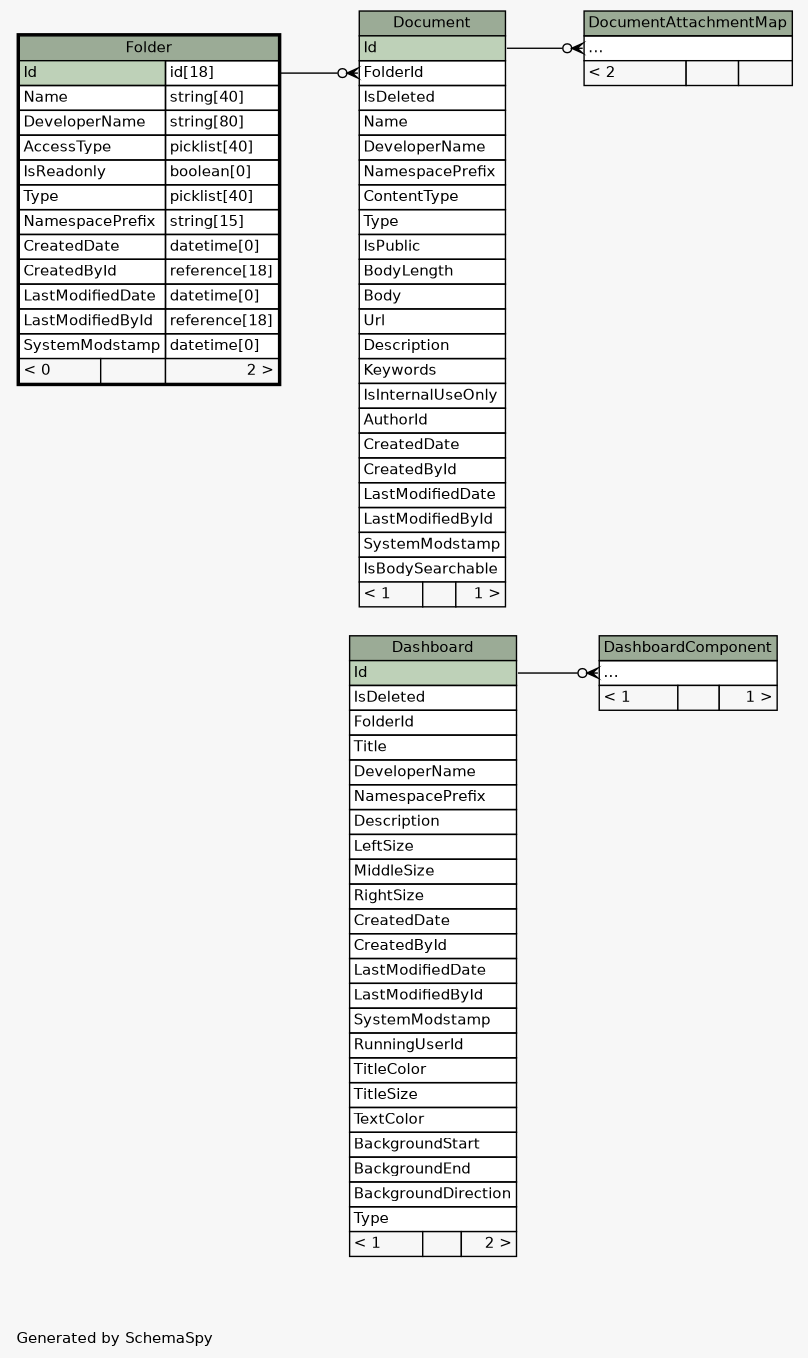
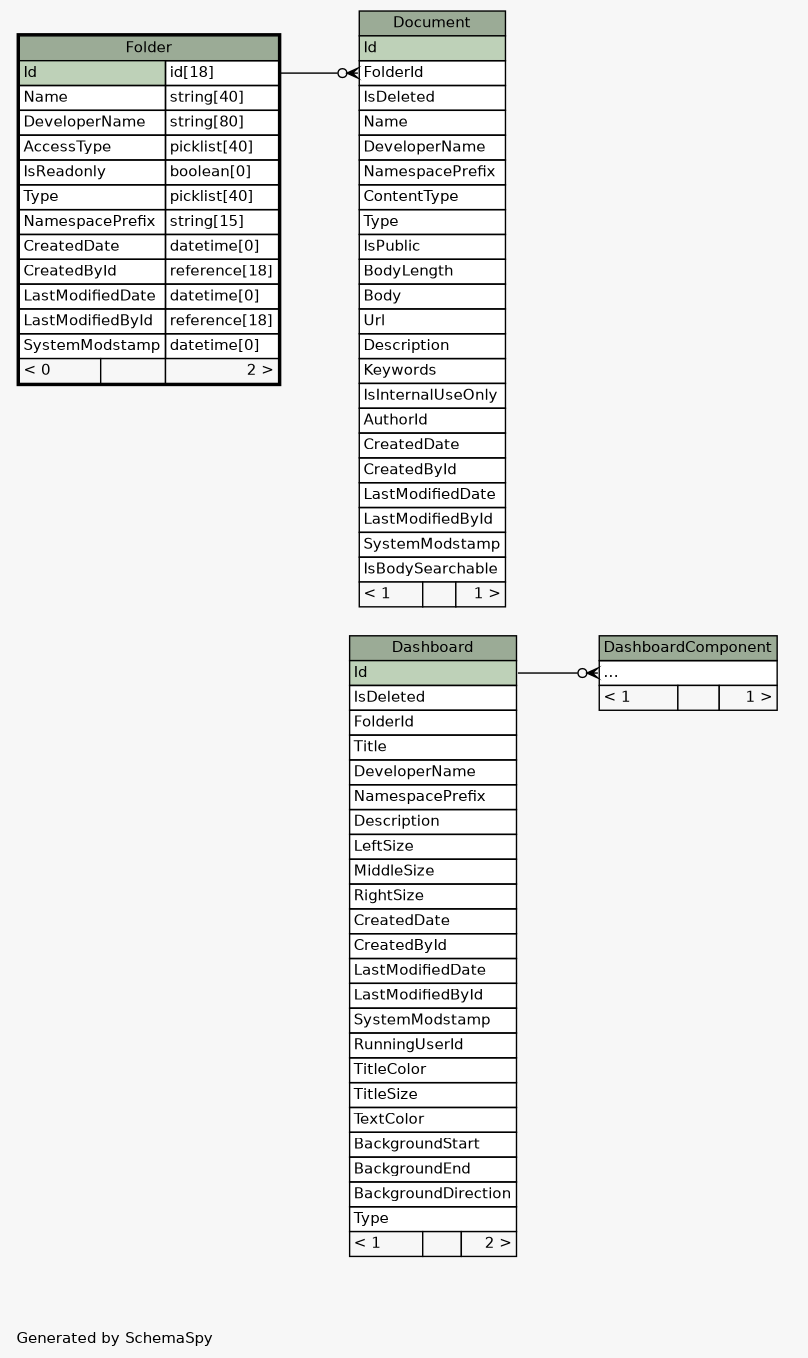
  digraph {
    bgcolor="#f7f7f7"
    fontname=Helvetica
    fontsize=11
    label="\nGenerated by SchemaSpy"
    labeljust=l
    nodesep=0.18
    rankdir=RL
    ranksep=0.46
    node [fontname=Helvetica fontsize=11 shape=plaintext]
    edge [arrowhead=none arrowsize=0.8 arrowtail=crowodot dir=back headport="Id:e" tailport="elipses:w"]
    n1 [label=<     <TABLE BORDER="0" CELLBORDER="1" CELLSPACING="0" BGCOLOR="#ffffff">       <TR><TD COLSPAN="3" BGCOLOR="#9bab96" ALIGN="CENTER">Dashboard</TD></TR>       <TR><TD PORT="Id" COLSPAN="3" BGCOLOR="#bed1b8" ALIGN="LEFT">Id</TD></TR>       <TR><TD PORT="IsDeleted" COLSPAN="3" ALIGN="LEFT">IsDeleted</TD></TR>       <TR><TD PORT="FolderId" COLSPAN="3" ALIGN="LEFT">FolderId</TD></TR>       <TR><TD PORT="Title" COLSPAN="3" ALIGN="LEFT">Title</TD></TR>       <TR><TD PORT="DeveloperName" COLSPAN="3" ALIGN="LEFT">DeveloperName</TD></TR>       <TR><TD PORT="NamespacePrefix" COLSPAN="3" ALIGN="LEFT">NamespacePrefix</TD></TR>       <TR><TD PORT="Description" COLSPAN="3" ALIGN="LEFT">Description</TD></TR>       <TR><TD PORT="LeftSize" COLSPAN="3" ALIGN="LEFT">LeftSize</TD></TR>       <TR><TD PORT="MiddleSize" COLSPAN="3" ALIGN="LEFT">MiddleSize</TD></TR>       <TR><TD PORT="RightSize" COLSPAN="3" ALIGN="LEFT">RightSize</TD></TR>       <TR><TD PORT="CreatedDate" COLSPAN="3" ALIGN="LEFT">CreatedDate</TD></TR>       <TR><TD PORT="CreatedById" COLSPAN="3" ALIGN="LEFT">CreatedById</TD></TR>       <TR><TD PORT="LastModifiedDate" COLSPAN="3" ALIGN="LEFT">LastModifiedDate</TD></TR>       <TR><TD PORT="LastModifiedById" COLSPAN="3" ALIGN="LEFT">LastModifiedById</TD></TR>       <TR><TD PORT="SystemModstamp" COLSPAN="3" ALIGN="LEFT">SystemModstamp</TD></TR>       <TR><TD PORT="RunningUserId" COLSPAN="3" ALIGN="LEFT">RunningUserId</TD></TR>       <TR><TD PORT="TitleColor" COLSPAN="3" ALIGN="LEFT">TitleColor</TD></TR>       <TR><TD PORT="TitleSize" COLSPAN="3" ALIGN="LEFT">TitleSize</TD></TR>       <TR><TD PORT="TextColor" COLSPAN="3" ALIGN="LEFT">TextColor</TD></TR>       <TR><TD PORT="BackgroundStart" COLSPAN="3" ALIGN="LEFT">BackgroundStart</TD></TR>       <TR><TD PORT="BackgroundEnd" COLSPAN="3" ALIGN="LEFT">BackgroundEnd</TD></TR>       <TR><TD PORT="BackgroundDirection" COLSPAN="3" ALIGN="LEFT">BackgroundDirection</TD></TR>       <TR><TD PORT="Type" COLSPAN="3" ALIGN="LEFT">Type</TD></TR>       <TR><TD ALIGN="LEFT" BGCOLOR="#f7f7f7">&lt; 1</TD><TD ALIGN="RIGHT" BGCOLOR="#f7f7f7">  </TD><TD ALIGN="RIGHT" BGCOLOR="#f7f7f7">2 &gt;</TD></TR>     </TABLE>>]
    n2 [label=<     <TABLE BORDER="2" CELLBORDER="1" CELLSPACING="0" BGCOLOR="#ffffff">       <TR><TD COLSPAN="3" BGCOLOR="#9bab96" ALIGN="CENTER">Folder</TD></TR>       <TR><TD PORT="Id" COLSPAN="2" BGCOLOR="#bed1b8" ALIGN="LEFT">Id</TD><TD PORT="Id.type" ALIGN="LEFT">id[18]</TD></TR>       <TR><TD PORT="Name" COLSPAN="2" ALIGN="LEFT">Name</TD><TD PORT="Name.type" ALIGN="LEFT">string[40]</TD></TR>       <TR><TD PORT="DeveloperName" COLSPAN="2" ALIGN="LEFT">DeveloperName</TD><TD PORT="DeveloperName.type" ALIGN="LEFT">string[80]</TD></TR>       <TR><TD PORT="AccessType" COLSPAN="2" ALIGN="LEFT">AccessType</TD><TD PORT="AccessType.type" ALIGN="LEFT">picklist[40]</TD></TR>       <TR><TD PORT="IsReadonly" COLSPAN="2" ALIGN="LEFT">IsReadonly</TD><TD PORT="IsReadonly.type" ALIGN="LEFT">boolean[0]</TD></TR>       <TR><TD PORT="Type" COLSPAN="2" ALIGN="LEFT">Type</TD><TD PORT="Type.type" ALIGN="LEFT">picklist[40]</TD></TR>       <TR><TD PORT="NamespacePrefix" COLSPAN="2" ALIGN="LEFT">NamespacePrefix</TD><TD PORT="NamespacePrefix.type" ALIGN="LEFT">string[15]</TD></TR>       <TR><TD PORT="CreatedDate" COLSPAN="2" ALIGN="LEFT">CreatedDate</TD><TD PORT="CreatedDate.type" ALIGN="LEFT">datetime[0]</TD></TR>       <TR><TD PORT="CreatedById" COLSPAN="2" ALIGN="LEFT">CreatedById</TD><TD PORT="CreatedById.type" ALIGN="LEFT">reference[18]</TD></TR>       <TR><TD PORT="LastModifiedDate" COLSPAN="2" ALIGN="LEFT">LastModifiedDate</TD><TD PORT="LastModifiedDate.type" ALIGN="LEFT">datetime[0]</TD></TR>       <TR><TD PORT="LastModifiedById" COLSPAN="2" ALIGN="LEFT">LastModifiedById</TD><TD PORT="LastModifiedById.type" ALIGN="LEFT">reference[18]</TD></TR>       <TR><TD PORT="SystemModstamp" COLSPAN="2" ALIGN="LEFT">SystemModstamp</TD><TD PORT="SystemModstamp.type" ALIGN="LEFT">datetime[0]</TD></TR>       <TR><TD ALIGN="LEFT" BGCOLOR="#f7f7f7">&lt; 0</TD><TD ALIGN="RIGHT" BGCOLOR="#f7f7f7">  </TD><TD ALIGN="RIGHT" BGCOLOR="#f7f7f7">2 &gt;</TD></TR>     </TABLE>>]
    n3 [label=<     <TABLE BORDER="0" CELLBORDER="1" CELLSPACING="0" BGCOLOR="#ffffff">       <TR><TD COLSPAN="3" BGCOLOR="#9bab96" ALIGN="CENTER">DashboardComponent</TD></TR>       <TR><TD PORT="elipses" COLSPAN="3" ALIGN="LEFT">...</TD></TR>       <TR><TD ALIGN="LEFT" BGCOLOR="#f7f7f7">&lt; 1</TD><TD ALIGN="RIGHT" BGCOLOR="#f7f7f7">  </TD><TD ALIGN="RIGHT" BGCOLOR="#f7f7f7">1 &gt;</TD></TR>     </TABLE>>]
    n4 [label=<     <TABLE BORDER="0" CELLBORDER="1" CELLSPACING="0" BGCOLOR="#ffffff">       <TR><TD COLSPAN="3" BGCOLOR="#9bab96" ALIGN="CENTER">Document</TD></TR>       <TR><TD PORT="Id" COLSPAN="3" BGCOLOR="#bed1b8" ALIGN="LEFT">Id</TD></TR>       <TR><TD PORT="FolderId" COLSPAN="3" ALIGN="LEFT">FolderId</TD></TR>       <TR><TD PORT="IsDeleted" COLSPAN="3" ALIGN="LEFT">IsDeleted</TD></TR>       <TR><TD PORT="Name" COLSPAN="3" ALIGN="LEFT">Name</TD></TR>       <TR><TD PORT="DeveloperName" COLSPAN="3" ALIGN="LEFT">DeveloperName</TD></TR>       <TR><TD PORT="NamespacePrefix" COLSPAN="3" ALIGN="LEFT">NamespacePrefix</TD></TR>       <TR><TD PORT="ContentType" COLSPAN="3" ALIGN="LEFT">ContentType</TD></TR>       <TR><TD PORT="Type" COLSPAN="3" ALIGN="LEFT">Type</TD></TR>       <TR><TD PORT="IsPublic" COLSPAN="3" ALIGN="LEFT">IsPublic</TD></TR>       <TR><TD PORT="BodyLength" COLSPAN="3" ALIGN="LEFT">BodyLength</TD></TR>       <TR><TD PORT="Body" COLSPAN="3" ALIGN="LEFT">Body</TD></TR>       <TR><TD PORT="Url" COLSPAN="3" ALIGN="LEFT">Url</TD></TR>       <TR><TD PORT="Description" COLSPAN="3" ALIGN="LEFT">Description</TD></TR>       <TR><TD PORT="Keywords" COLSPAN="3" ALIGN="LEFT">Keywords</TD></TR>       <TR><TD PORT="IsInternalUseOnly" COLSPAN="3" ALIGN="LEFT">IsInternalUseOnly</TD></TR>       <TR><TD PORT="AuthorId" COLSPAN="3" ALIGN="LEFT">AuthorId</TD></TR>       <TR><TD PORT="CreatedDate" COLSPAN="3" ALIGN="LEFT">CreatedDate</TD></TR>       <TR><TD PORT="CreatedById" COLSPAN="3" ALIGN="LEFT">CreatedById</TD></TR>       <TR><TD PORT="LastModifiedDate" COLSPAN="3" ALIGN="LEFT">LastModifiedDate</TD></TR>       <TR><TD PORT="LastModifiedById" COLSPAN="3" ALIGN="LEFT">LastModifiedById</TD></TR>       <TR><TD PORT="SystemModstamp" COLSPAN="3" ALIGN="LEFT">SystemModstamp</TD></TR>       <TR><TD PORT="IsBodySearchable" COLSPAN="3" ALIGN="LEFT">IsBodySearchable</TD></TR>       <TR><TD ALIGN="LEFT" BGCOLOR="#f7f7f7">&lt; 1</TD><TD ALIGN="RIGHT" BGCOLOR="#f7f7f7">  </TD><TD ALIGN="RIGHT" BGCOLOR="#f7f7f7">1 &gt;</TD></TR>     </TABLE>>]
-   n5 [label=<     <TABLE BORDER="0" CELLBORDER="1" CELLSPACING="0" BGCOLOR="#ffffff">       <TR><TD COLSPAN="3" BGCOLOR="#9bab96" ALIGN="CENTER">DocumentAttachmentMap</TD></TR>       <TR><TD PORT="elipses" COLSPAN="3" ALIGN="LEFT">...</TD></TR>       <TR><TD ALIGN="LEFT" BGCOLOR="#f7f7f7">&lt; 2</TD><TD ALIGN="RIGHT" BGCOLOR="#f7f7f7">  </TD><TD ALIGN="RIGHT" BGCOLOR="#f7f7f7">  </TD></TR>     </TABLE>>]
    n3 -> n1
    n4 -> n2 [headport="Id.type:e" tailport="FolderId:w"]
-   n5 -> n4
  }
